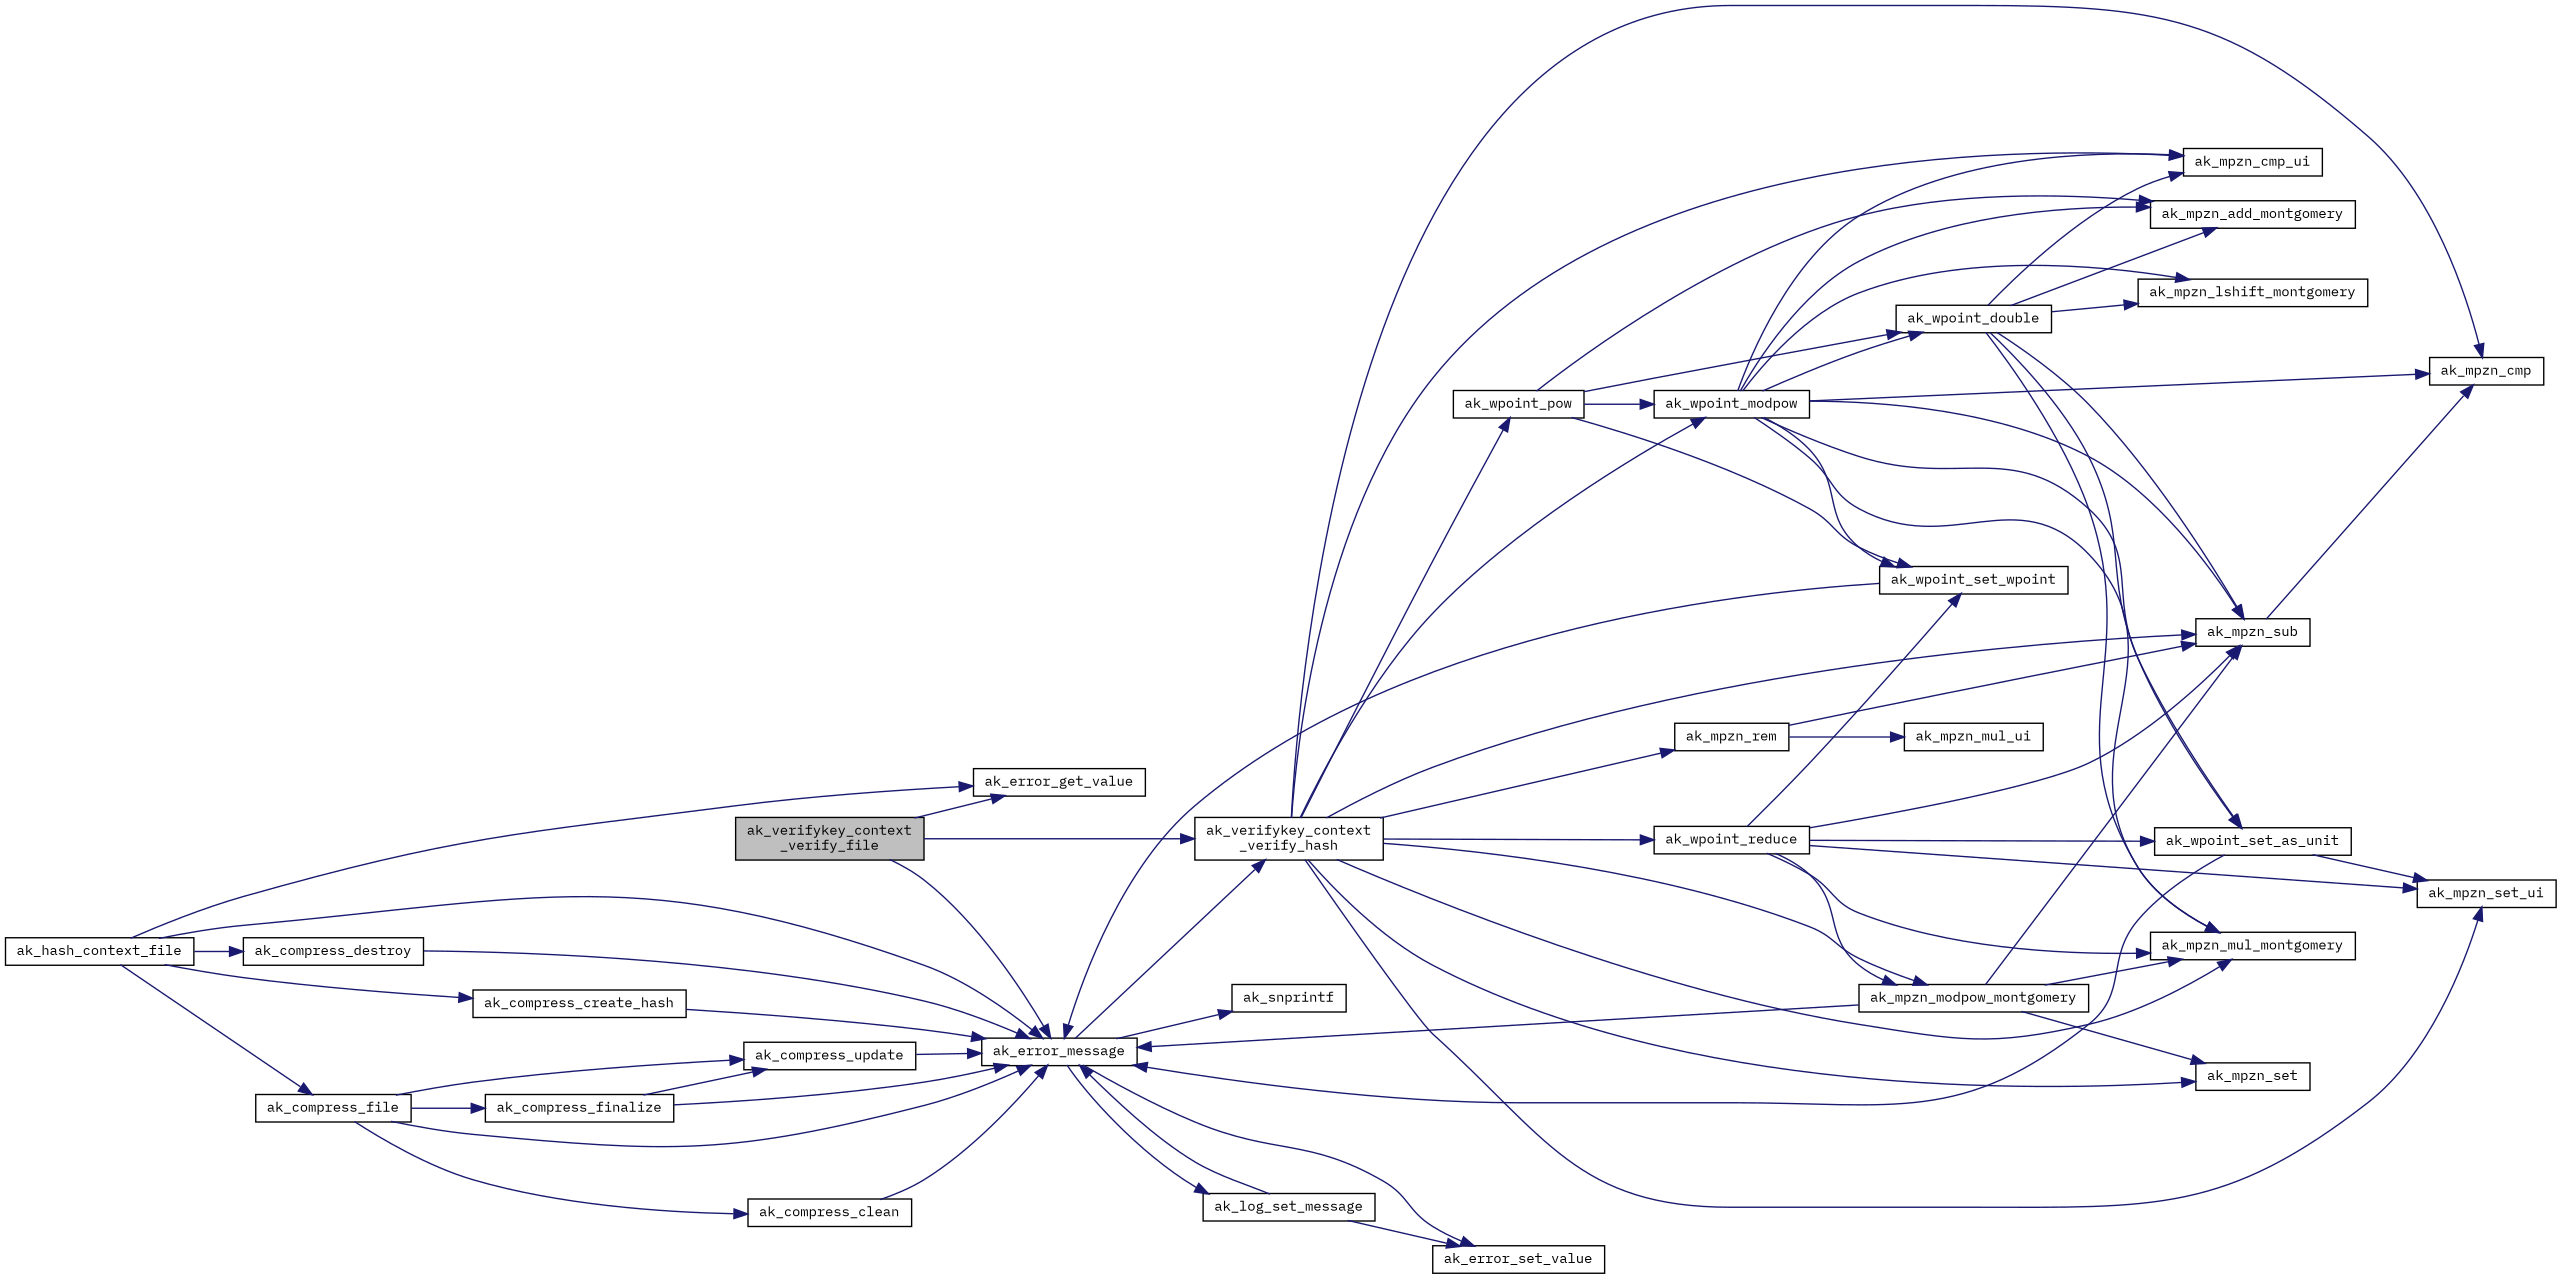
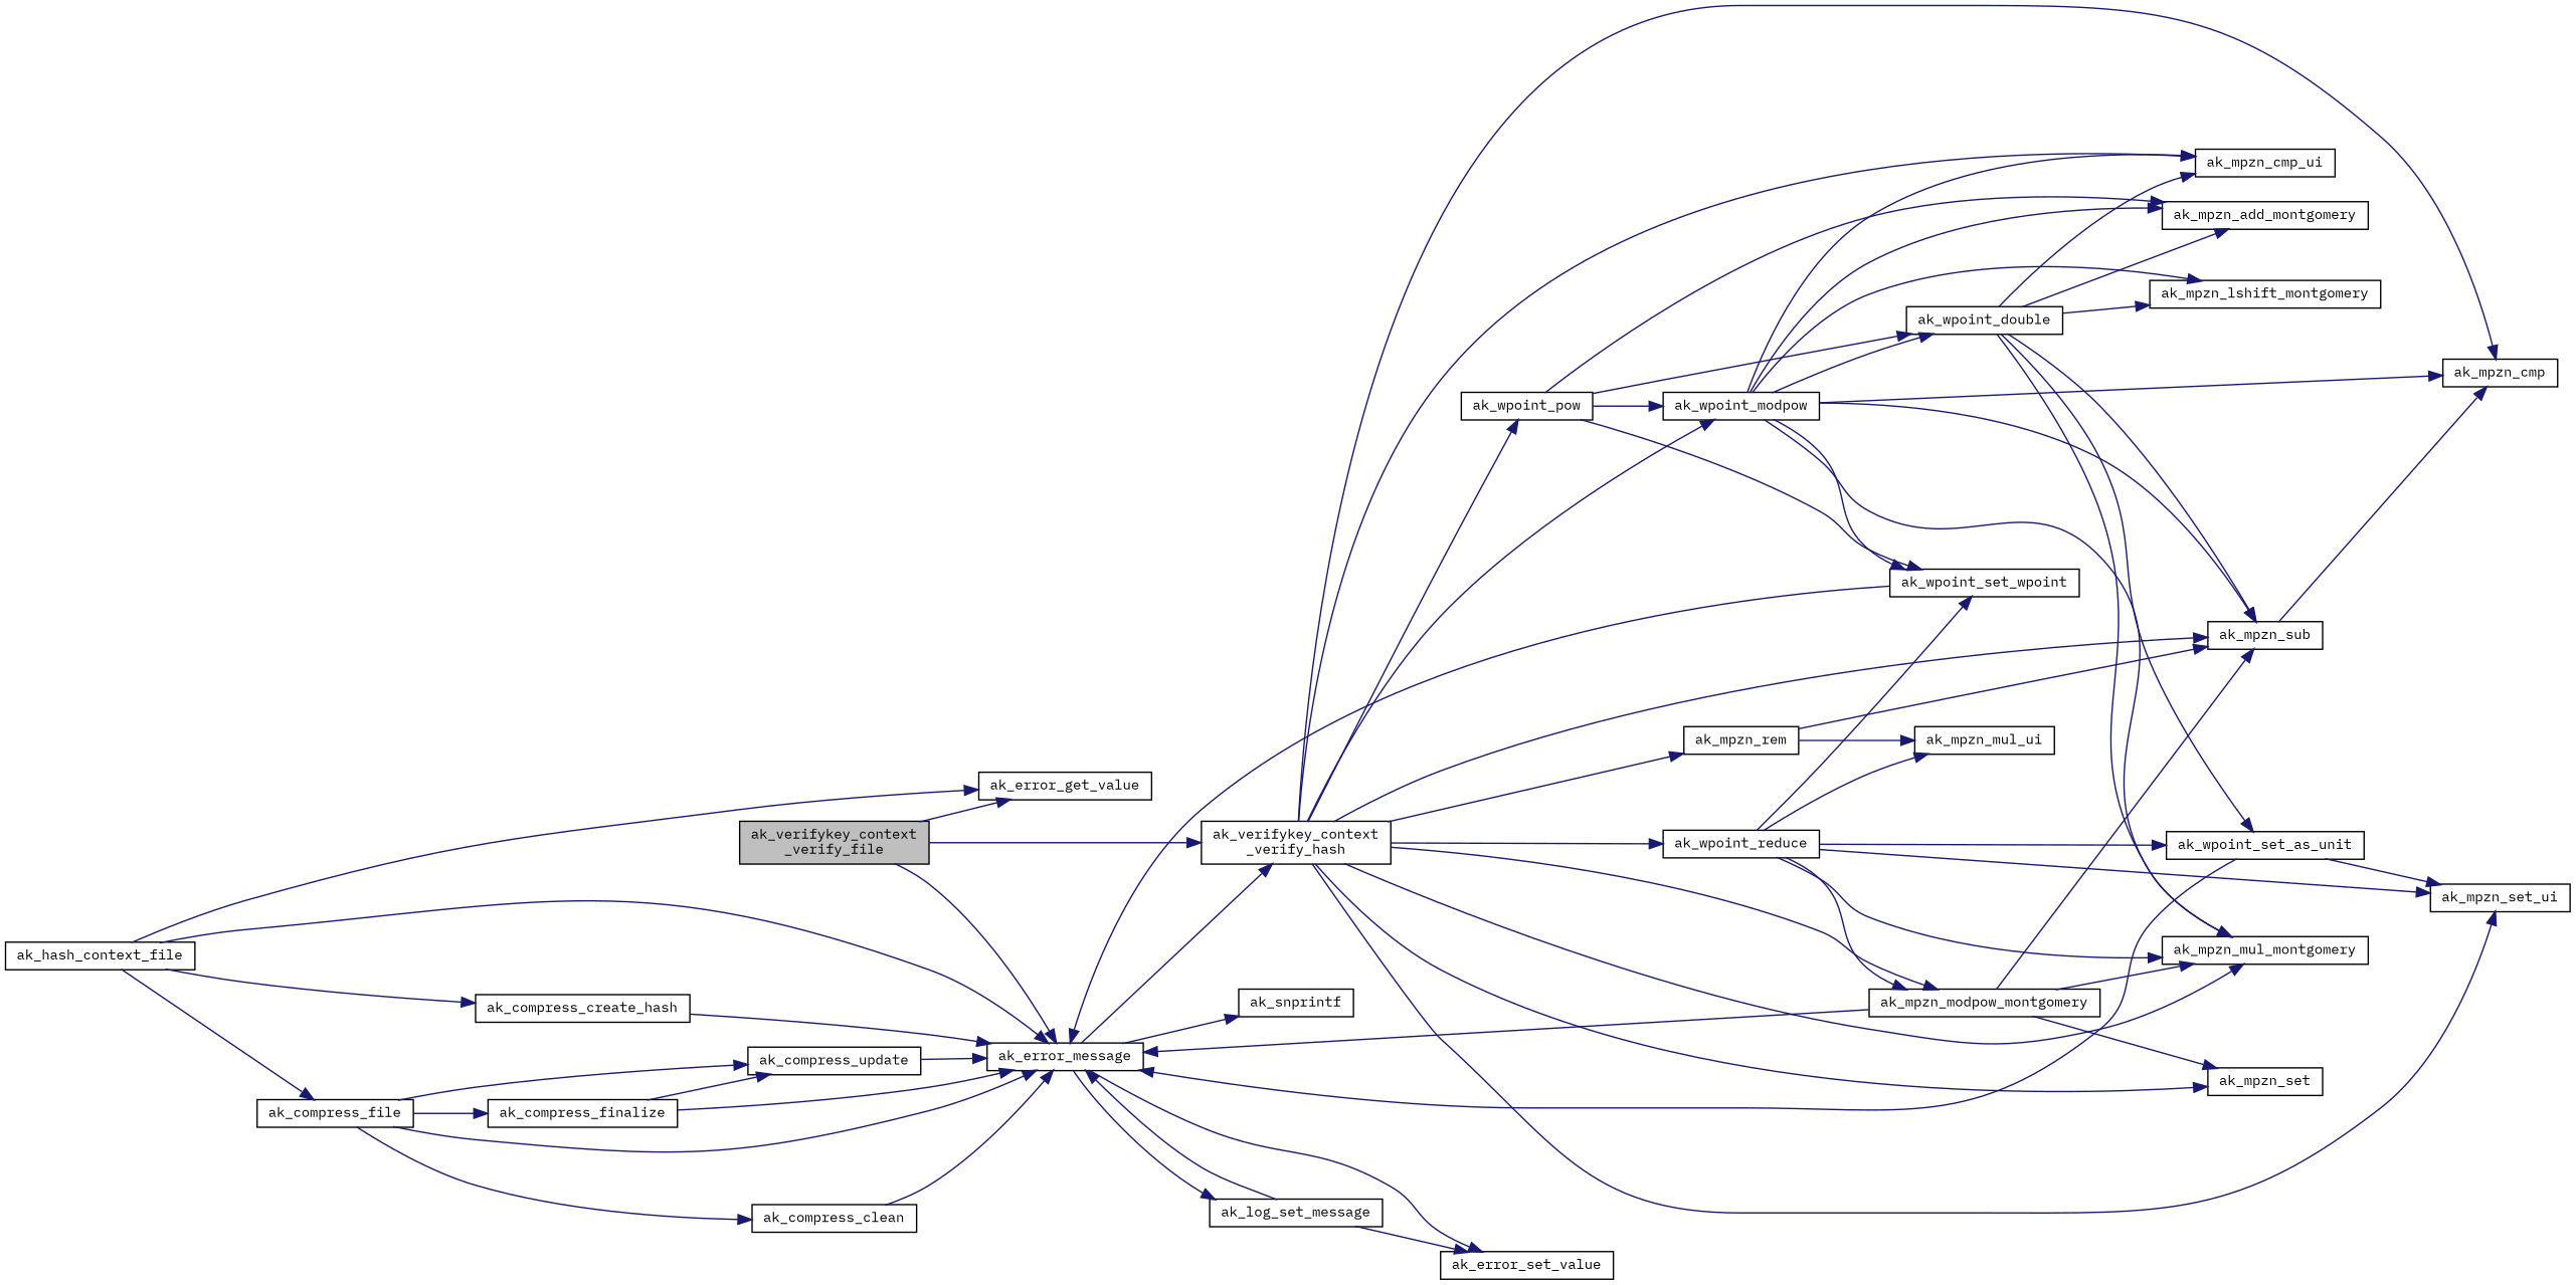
  digraph {
    fontname="IBM Plex Mono"
    rankdir=LR
    node [color=black fillcolor=white fontname="IBM Plex Mono" fontsize=10 shape=record style=filled]
    edge [color=midnightblue fontname="IBM Plex Mono" fontsize=10 labelfontname=Helvetica labelfontsize=10 style=solid]
    n1 [fillcolor=grey75 fontcolor=black height=0.2 label="ak_verifykey_context\l_verify_file" width=0.4]
    n2 [height=0.2 label=ak_error_message width=0.4]
    n3 [height=0.2 label=ak_error_get_value width=0.4]
    n4 [height=0.2 label="ak_verifykey_context\l_verify_hash" width=0.4]
    n5 [height=0.2 label=ak_snprintf width=0.4]
    n6 [height=0.2 label=ak_log_set_message width=0.4]
    n7 [height=0.2 label=ak_error_set_value width=0.4]
    n8 [height=0.2 label=ak_hash_context_file width=0.4]
    n9 [height=0.2 label=ak_compress_create_hash width=0.4]
    n10 [height=0.2 label=ak_compress_file width=0.4]
-   n11 [height=0.2 label=ak_compress_destroy width=0.4]
    n12 [height=0.2 label=ak_mpzn_set width=0.4]
    n13 [height=0.2 label=ak_mpzn_rem width=0.4]
    n14 [height=0.2 label=ak_mpzn_sub width=0.4]
    n15 [height=0.2 label=ak_mpzn_cmp_ui width=0.4]
    n16 [height=0.2 label=ak_mpzn_set_ui width=0.4]
    n17 [height=0.2 label=ak_mpzn_mul_montgomery width=0.4]
    n18 [height=0.2 label=ak_mpzn_modpow_montgomery width=0.4]
    n19 [height=0.2 label=ak_wpoint_pow width=0.4]
    n20 [height=0.2 label=ak_wpoint_modpow width=0.4]
    n21 [height=0.2 label=ak_mpzn_cmp width=0.4]
    n22 [height=0.2 label=ak_wpoint_reduce width=0.4]
    n23 [height=0.2 label=ak_compress_clean width=0.4]
    n24 [height=0.2 label=ak_compress_finalize width=0.4]
    n25 [height=0.2 label=ak_compress_update width=0.4]
    n26 [height=0.2 label=ak_mpzn_mul_ui width=0.4]
    n27 [height=0.2 label=ak_wpoint_set_wpoint width=0.4]
    n28 [height=0.2 label=ak_wpoint_double width=0.4]
    n29 [height=0.2 label=ak_mpzn_add_montgomery width=0.4]
    n30 [height=0.2 label=ak_wpoint_set_as_unit width=0.4]
    n31 [height=0.2 label=ak_mpzn_lshift_montgomery width=0.4]
    n1 -> n2
    n1 -> n3
    n1 -> n4
    n2 -> n4
    n2 -> n5
    n2 -> n6
    n2 -> n7
    n4 -> n12
    n4 -> n13
    n4 -> n14
    n4 -> n15
    n4 -> n16
    n4 -> n17
    n4 -> n18
    n4 -> n19
    n4 -> n20
    n4 -> n21
    n4 -> n22
    n6 -> n2
    n6 -> n7
    n8 -> n2
    n8 -> n3
    n8 -> n9
    n8 -> n10
-   n8 -> n11
    n9 -> n2
    n10 -> n2
    n10 -> n23
    n10 -> n24
    n10 -> n25
-   n11 -> n2
    n13 -> n14
    n13 -> n26
    n14 -> n21
    n18 -> n2
    n18 -> n12
    n18 -> n14
    n18 -> n17
    n19 -> n20
    n19 -> n27
    n19 -> n28
    n19 -> n29
    n20 -> n14
    n20 -> n15
    n20 -> n17
    n20 -> n21
    n20 -> n27
    n20 -> n28
    n20 -> n29
-   n20 -> n30
    n20 -> n31
-   n22 -> n14
+   n22 -> n26
    n22 -> n16
    n22 -> n17
    n22 -> n18
    n22 -> n27
    n22 -> n30
    n23 -> n2
    n24 -> n2
    n24 -> n25
    n25 -> n2
    n27 -> n2
    n28 -> n14
    n28 -> n15
    n28 -> n17
    n28 -> n29
    n28 -> n30
    n28 -> n31
    n30 -> n2
    n30 -> n16
  }
